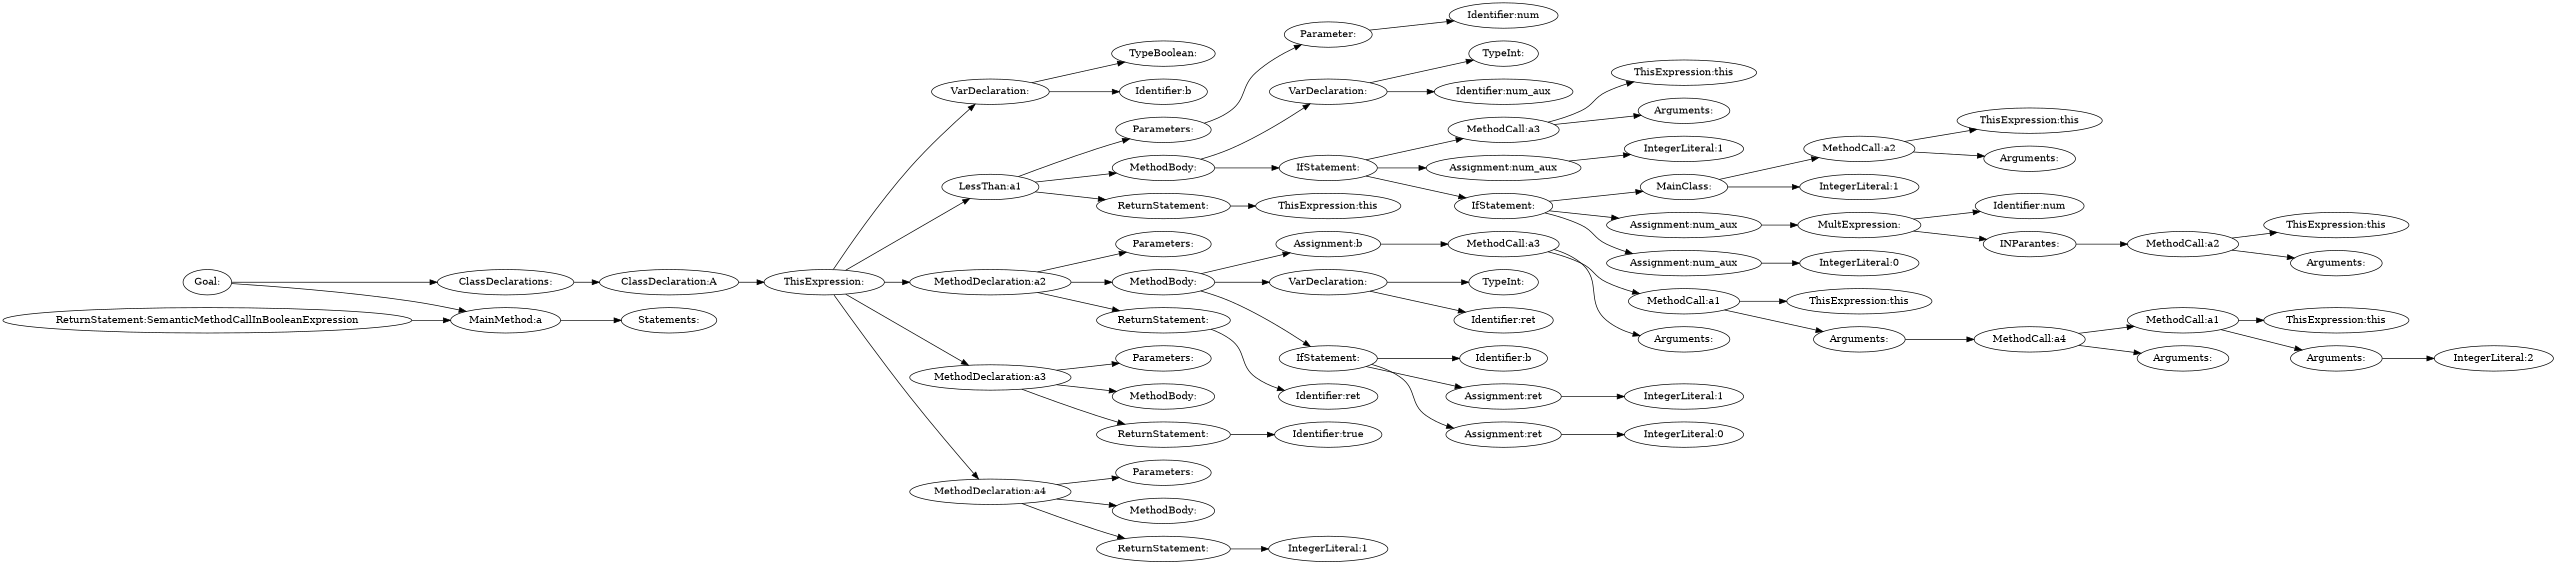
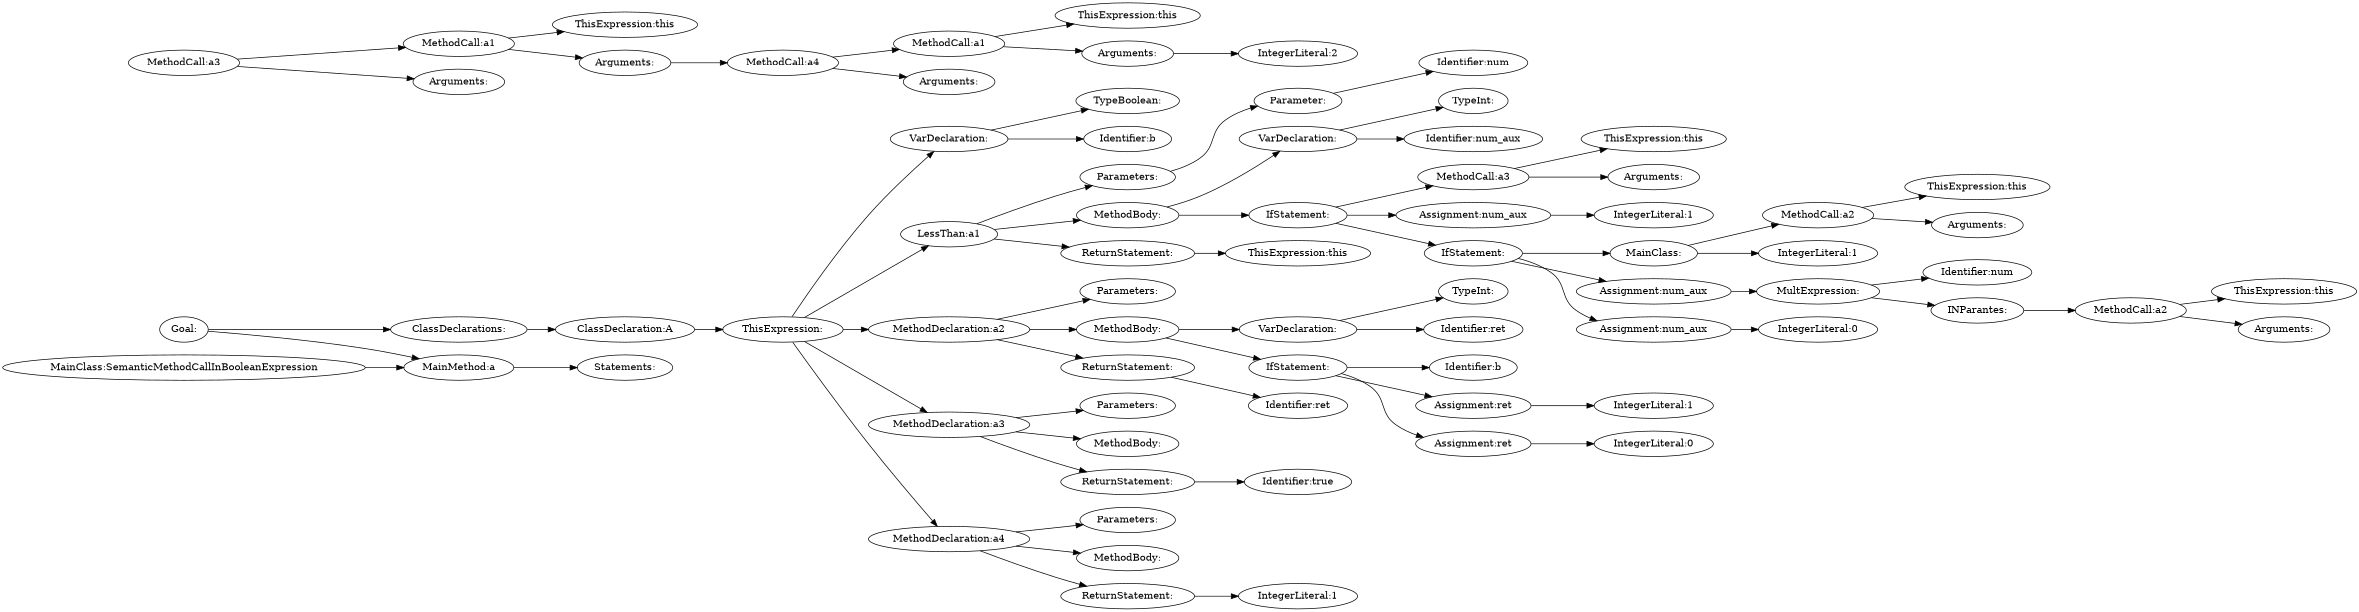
  digraph {
    rankdir=LR
    n1 [label="Goal:"]
    n2 [label="ClassDeclarations:"]
    n3 [label="MainMethod:a"]
-   n4 [label="ReturnStatement:SemanticMethodCallInBooleanExpression"]
+   n4 [label="MainClass:SemanticMethodCallInBooleanExpression"]
    n5 [label="ClassDeclaration:A"]
    n6 [label="Statements:"]
    n7 [label="ThisExpression:"]
    n8 [label="VarDeclaration:"]
    n9 [label="LessThan:a1"]
    n10 [label="MethodDeclaration:a2"]
    n11 [label="MethodDeclaration:a3"]
    n12 [label="MethodDeclaration:a4"]
    n13 [label="TypeBoolean:"]
    n14 [label="Identifier:b"]
    n15 [label="Parameters:"]
    n16 [label="MethodBody:"]
    n17 [label="ReturnStatement:"]
    n18 [label="Parameters:"]
    n19 [label="MethodBody:"]
    n20 [label="ReturnStatement:"]
    n21 [label="Parameters:"]
    n22 [label="MethodBody:"]
    n23 [label="ReturnStatement:"]
    n24 [label="Parameters:"]
    n25 [label="MethodBody:"]
    n26 [label="ReturnStatement:"]
    n27 [label="Parameter:"]
    n28 [label="VarDeclaration:"]
    n29 [label="IfStatement:"]
    n30 [label="ThisExpression:this"]
    n31 [label="Identifier:num"]
    n32 [label="TypeInt:"]
    n33 [label="Identifier:num_aux"]
    n34 [label="MethodCall:a3"]
    n35 [label="Assignment:num_aux"]
    n36 [label="IfStatement:"]
    n37 [label="ThisExpression:this"]
    n38 [label="Arguments:"]
    n39 [label="IntegerLiteral:1"]
    n40 [label="MainClass:"]
    n41 [label="Assignment:num_aux"]
    n42 [label="Assignment:num_aux"]
    n43 [label="MethodCall:a2"]
    n44 [label="IntegerLiteral:1"]
    n45 [label="MultExpression:"]
    n46 [label="IntegerLiteral:0"]
    n47 [label="ThisExpression:this"]
    n48 [label="Arguments:"]
    n49 [label="Identifier:num"]
    n50 [label="INParantes:"]
    n51 [label="MethodCall:a2"]
    n52 [label="ThisExpression:this"]
    n53 [label="Arguments:"]
-   n54 [label="Assignment:b"]
    n55 [label="VarDeclaration:"]
    n56 [label="IfStatement:"]
    n57 [label="Identifier:ret"]
    n58 [label="MethodCall:a3"]
    n59 [label="TypeInt:"]
    n60 [label="Identifier:ret"]
    n61 [label="Identifier:b"]
    n62 [label="Assignment:ret"]
    n63 [label="Assignment:ret"]
    n64 [label="MethodCall:a1"]
    n65 [label="Arguments:"]
    n66 [label="ThisExpression:this"]
    n67 [label="Arguments:"]
    n68 [label="MethodCall:a4"]
    n69 [label="MethodCall:a1"]
    n70 [label="Arguments:"]
    n71 [label="ThisExpression:this"]
    n72 [label="Arguments:"]
    n73 [label="IntegerLiteral:2"]
    n74 [label="IntegerLiteral:1"]
    n75 [label="IntegerLiteral:0"]
    n76 [label="Identifier:true"]
    n77 [label="IntegerLiteral:1"]
    n1 -> n2
    n1 -> n3
    n2 -> n5
    n3 -> n6
    n4 -> n3
    n5 -> n7
    n7 -> n8
    n7 -> n9
    n7 -> n10
    n7 -> n11
    n7 -> n12
    n8 -> n13
    n8 -> n14
    n9 -> n15
    n9 -> n16
    n9 -> n17
    n10 -> n18
    n10 -> n19
    n10 -> n20
    n11 -> n21
    n11 -> n22
    n11 -> n23
    n12 -> n24
    n12 -> n25
    n12 -> n26
    n15 -> n27
    n16 -> n28
    n16 -> n29
    n17 -> n30
-   n19 -> n54
    n19 -> n55
    n19 -> n56
    n20 -> n57
    n23 -> n76
    n26 -> n77
    n27 -> n31
    n28 -> n32
    n28 -> n33
    n29 -> n34
    n29 -> n35
    n29 -> n36
    n34 -> n37
    n34 -> n38
    n35 -> n39
    n36 -> n40
    n36 -> n41
    n36 -> n42
    n40 -> n43
    n40 -> n44
    n41 -> n45
    n42 -> n46
    n43 -> n47
    n43 -> n48
    n45 -> n49
    n45 -> n50
    n50 -> n51
    n51 -> n52
    n51 -> n53
-   n54 -> n58
    n55 -> n59
    n55 -> n60
    n56 -> n61
    n56 -> n62
    n56 -> n63
    n58 -> n64
    n58 -> n65
    n62 -> n74
    n63 -> n75
    n64 -> n66
    n64 -> n67
    n67 -> n68
    n68 -> n69
    n68 -> n70
    n69 -> n71
    n69 -> n72
    n72 -> n73
  }
